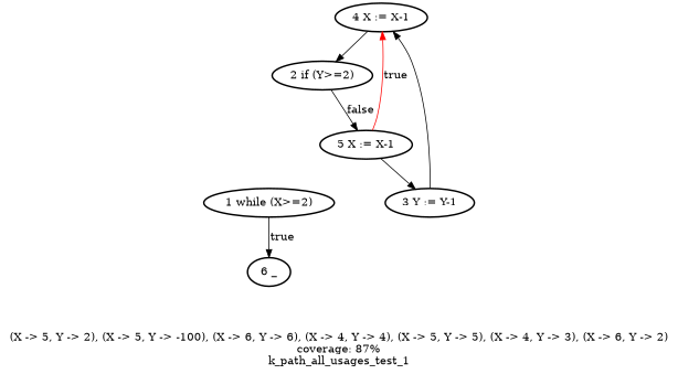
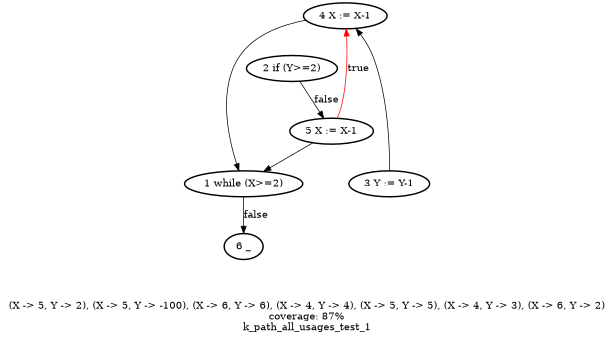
  digraph {
    label="(X -> 5, Y -> 2), (X -> 5, Y -> -100), (X -> 6, Y -> 6), (X -> 4, Y -> 4), (X -> 5, Y -> 5), (X -> 4, Y -> 3), (X -> 6, Y -> 2)\ncoverage: 87%\nk_path_all_usages_test_1"
    node [style=bold]
    "4 X := X-1"
    "1 while (X>=2)"
    "6 _"
    "2 if (Y>=2)"
    "5 X := X-1"
    "3 Y := Y-1"
-   "4 X := X-1" -> "2 if (Y>=2)"
-   "1 while (X>=2)" -> "6 _" [label=true]
+   "4 X := X-1" -> "1 while (X>=2)"
+   "1 while (X>=2)" -> "6 _" [label=false]
    "2 if (Y>=2)" -> "5 X := X-1" [label=false]
    "5 X := X-1" -> "4 X := X-1" [color=red label=true]
-   "5 X := X-1" -> "3 Y := Y-1"
+   "5 X := X-1" -> "1 while (X>=2)"
    "3 Y := Y-1" -> "4 X := X-1"
  }
